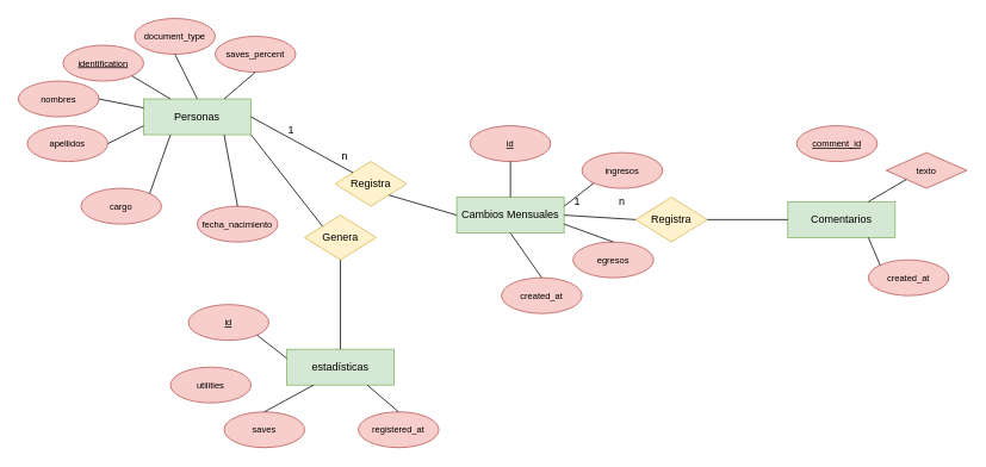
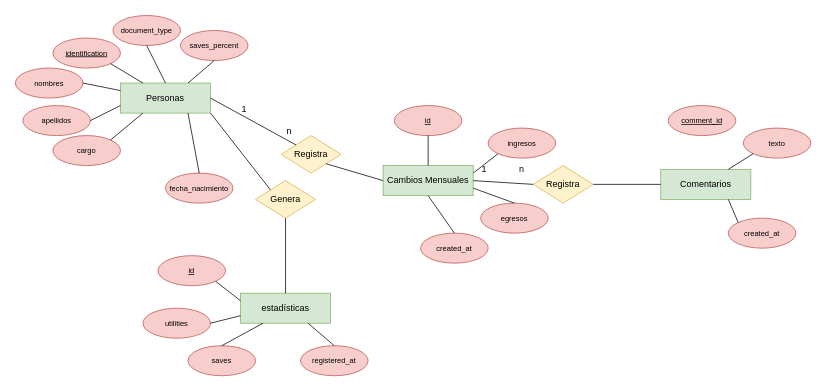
  <mxCell id="0" />
  <mxCell id="1" parent="0" />
  <mxCell id="2" value="Personas" style="rounded=0;whiteSpace=wrap;html=1;fillColor=#d5e8d4;strokeColor=#82b366;" parent="1" vertex="1"><mxGeometry x="160" y="110" width="120" height="40" as="geometry" /></mxCell>
  <mxCell id="3" value="&lt;font size=&quot;1&quot;&gt;document_type&lt;/font&gt;" style="ellipse;whiteSpace=wrap;html=1;fillColor=#f8cecc;strokeColor=#b85450;" parent="1" vertex="1"><mxGeometry x="150" y="20" width="90" height="40" as="geometry" /></mxCell>
  <mxCell id="4" value="&lt;font size=&quot;1&quot;&gt;&lt;u&gt;identification&lt;/u&gt;&lt;/font&gt;" style="ellipse;whiteSpace=wrap;html=1;fillColor=#f8cecc;strokeColor=#b85450;" parent="1" vertex="1"><mxGeometry x="70" y="50" width="90" height="40" as="geometry" /></mxCell>
  <mxCell id="5" value="&lt;font size=&quot;1&quot;&gt;nombres&lt;/font&gt;" style="ellipse;whiteSpace=wrap;html=1;fillColor=#f8cecc;strokeColor=#b85450;" parent="1" vertex="1"><mxGeometry x="20" y="90" width="90" height="40" as="geometry" /></mxCell>
  <mxCell id="6" value="&lt;font size=&quot;1&quot;&gt;apellidos&lt;/font&gt;" style="ellipse;whiteSpace=wrap;html=1;fillColor=#f8cecc;strokeColor=#b85450;" parent="1" vertex="1"><mxGeometry x="30" y="140" width="90" height="40" as="geometry" /></mxCell>
- <mxCell id="7" value="&lt;font size=&quot;1&quot;&gt;cargo&lt;/font&gt;" style="ellipse;whiteSpace=wrap;html=1;fillColor=#f8cecc;strokeColor=#b85450;" parent="1" vertex="1"><mxGeometry x="90" y="210" width="90" height="40" as="geometry" /></mxCell>
+ <mxCell id="7" value="&lt;font size=&quot;1&quot;&gt;cargo&lt;/font&gt;" style="ellipse;whiteSpace=wrap;html=1;fillColor=#f8cecc;strokeColor=#b85450;" parent="1" vertex="1"><mxGeometry x="70" y="180" width="90" height="40" as="geometry" /></mxCell>
  <mxCell id="8" value="&lt;font size=&quot;1&quot;&gt;fecha_nacimiento&lt;/font&gt;" style="ellipse;whiteSpace=wrap;html=1;fillColor=#f8cecc;strokeColor=#b85450;" parent="1" vertex="1"><mxGeometry x="220" y="230" width="90" height="40" as="geometry" /></mxCell>
  <mxCell id="9" value="&lt;font size=&quot;1&quot;&gt;saves_percent&lt;/font&gt;" style="ellipse;whiteSpace=wrap;html=1;fillColor=#f8cecc;strokeColor=#b85450;" parent="1" vertex="1"><mxGeometry x="240" y="40" width="90" height="40" as="geometry" /></mxCell>
  <mxCell id="10" value="" style="endArrow=none;html=1;rounded=0;entryX=0.75;entryY=1;entryDx=0;entryDy=0;exitX=0.5;exitY=0;exitDx=0;exitDy=0;" parent="1" source="8" target="2" edge="1"><mxGeometry width="50" height="50" relative="1" as="geometry"><mxPoint x="310" y="220" as="sourcePoint" /><mxPoint x="360" y="170" as="targetPoint" /></mxGeometry></mxCell>
  <mxCell id="11" value="" style="endArrow=none;html=1;rounded=0;entryX=1;entryY=0.5;entryDx=0;entryDy=0;exitX=0;exitY=0.75;exitDx=0;exitDy=0;" parent="1" source="2" target="6" edge="1"><mxGeometry width="50" height="50" relative="1" as="geometry"><mxPoint x="320" y="230" as="sourcePoint" /><mxPoint x="370" y="180" as="targetPoint" /></mxGeometry></mxCell>
  <mxCell id="12" value="" style="endArrow=none;html=1;rounded=0;entryX=1;entryY=0.5;entryDx=0;entryDy=0;exitX=0;exitY=0.25;exitDx=0;exitDy=0;" parent="1" source="2" target="5" edge="1"><mxGeometry width="50" height="50" relative="1" as="geometry"><mxPoint x="330" y="240" as="sourcePoint" /><mxPoint x="380" y="190" as="targetPoint" /></mxGeometry></mxCell>
  <mxCell id="13" value="" style="endArrow=none;html=1;rounded=0;entryX=1;entryY=1;entryDx=0;entryDy=0;exitX=0.25;exitY=0;exitDx=0;exitDy=0;" parent="1" source="2" target="4" edge="1"><mxGeometry width="50" height="50" relative="1" as="geometry"><mxPoint x="340" y="250" as="sourcePoint" /><mxPoint x="390" y="200" as="targetPoint" /></mxGeometry></mxCell>
  <mxCell id="14" value="" style="endArrow=none;html=1;rounded=0;entryX=0.5;entryY=1;entryDx=0;entryDy=0;exitX=0.5;exitY=0;exitDx=0;exitDy=0;" parent="1" source="2" target="3" edge="1"><mxGeometry width="50" height="50" relative="1" as="geometry"><mxPoint x="350" y="260" as="sourcePoint" /><mxPoint x="400" y="210" as="targetPoint" /></mxGeometry></mxCell>
  <mxCell id="15" value="" style="endArrow=none;html=1;rounded=0;entryX=0.5;entryY=1;entryDx=0;entryDy=0;exitX=0.75;exitY=0;exitDx=0;exitDy=0;" parent="1" source="2" target="9" edge="1"><mxGeometry width="50" height="50" relative="1" as="geometry"><mxPoint x="360" y="270" as="sourcePoint" /><mxPoint x="410" y="220" as="targetPoint" /></mxGeometry></mxCell>
  <mxCell id="16" value="" style="endArrow=none;html=1;rounded=0;entryX=0.25;entryY=1;entryDx=0;entryDy=0;exitX=1;exitY=0;exitDx=0;exitDy=0;" parent="1" source="7" target="2" edge="1"><mxGeometry width="50" height="50" relative="1" as="geometry"><mxPoint x="330" y="240" as="sourcePoint" /><mxPoint x="380" y="190" as="targetPoint" /></mxGeometry></mxCell>
  <mxCell id="17" value="Cambios Mensuales" style="rounded=0;whiteSpace=wrap;html=1;fillColor=#d5e8d4;strokeColor=#82b366;" parent="1" vertex="1"><mxGeometry x="510" y="220" width="120" height="40" as="geometry" /></mxCell>
  <mxCell id="18" value="Registra" style="rhombus;whiteSpace=wrap;html=1;fillColor=#fff2cc;strokeColor=#d6b656;" parent="1" vertex="1"><mxGeometry x="374" y="180" width="80" height="50" as="geometry" /></mxCell>
  <mxCell id="19" value="" style="endArrow=none;html=1;rounded=0;entryX=1;entryY=0.5;entryDx=0;entryDy=0;exitX=0;exitY=0;exitDx=0;exitDy=0;" parent="1" source="18" target="2" edge="1"><mxGeometry width="50" height="50" relative="1" as="geometry"><mxPoint x="400" y="320" as="sourcePoint" /><mxPoint x="450" y="270" as="targetPoint" /></mxGeometry></mxCell>
  <mxCell id="20" value="" style="endArrow=none;html=1;rounded=0;entryX=0;entryY=0.5;entryDx=0;entryDy=0;exitX=1;exitY=1;exitDx=0;exitDy=0;" parent="1" source="18" target="17" edge="1"><mxGeometry width="50" height="50" relative="1" as="geometry"><mxPoint x="400" y="330" as="sourcePoint" /><mxPoint x="450" y="280" as="targetPoint" /></mxGeometry></mxCell>
  <mxCell id="21" value="1" style="text;html=1;strokeColor=none;fillColor=none;align=center;verticalAlign=middle;whiteSpace=wrap;rounded=0;" parent="1" vertex="1"><mxGeometry x="310" y="130" width="30" height="30" as="geometry" /></mxCell>
  <mxCell id="22" value="n" style="text;html=1;strokeColor=none;fillColor=none;align=center;verticalAlign=middle;whiteSpace=wrap;rounded=0;" parent="1" vertex="1"><mxGeometry x="370" y="160" width="30" height="30" as="geometry" /></mxCell>
  <mxCell id="23" value="&lt;font size=&quot;1&quot;&gt;&lt;u&gt;id&lt;/u&gt;&lt;/font&gt;" style="ellipse;whiteSpace=wrap;html=1;fillColor=#f8cecc;strokeColor=#b85450;" parent="1" vertex="1"><mxGeometry x="525" y="140" width="90" height="40" as="geometry" /></mxCell>
  <mxCell id="24" value="&lt;font size=&quot;1&quot;&gt;ingresos&lt;/font&gt;" style="ellipse;whiteSpace=wrap;html=1;fillColor=#f8cecc;strokeColor=#b85450;" parent="1" vertex="1"><mxGeometry x="650" y="170" width="90" height="40" as="geometry" /></mxCell>
  <mxCell id="25" value="&lt;font size=&quot;1&quot;&gt;egresos&lt;/font&gt;" style="ellipse;whiteSpace=wrap;html=1;fillColor=#f8cecc;strokeColor=#b85450;" parent="1" vertex="1"><mxGeometry x="640" y="270" width="90" height="40" as="geometry" /></mxCell>
  <mxCell id="26" value="&lt;font size=&quot;1&quot;&gt;created_at&lt;/font&gt;" style="ellipse;whiteSpace=wrap;html=1;fillColor=#f8cecc;strokeColor=#b85450;" parent="1" vertex="1"><mxGeometry x="560" y="310" width="90" height="40" as="geometry" /></mxCell>
  <mxCell id="27" value="" style="endArrow=none;html=1;rounded=0;entryX=0.5;entryY=1;entryDx=0;entryDy=0;exitX=0.5;exitY=0;exitDx=0;exitDy=0;" parent="1" source="17" target="23" edge="1"><mxGeometry width="50" height="50" relative="1" as="geometry"><mxPoint x="360" y="330" as="sourcePoint" /><mxPoint x="410" y="280" as="targetPoint" /></mxGeometry></mxCell>
  <mxCell id="28" value="" style="endArrow=none;html=1;rounded=0;entryX=0;entryY=1;entryDx=0;entryDy=0;exitX=1;exitY=0.25;exitDx=0;exitDy=0;" parent="1" source="17" target="24" edge="1"><mxGeometry width="50" height="50" relative="1" as="geometry"><mxPoint x="370" y="340" as="sourcePoint" /><mxPoint x="420" y="290" as="targetPoint" /></mxGeometry></mxCell>
  <mxCell id="29" value="" style="endArrow=none;html=1;rounded=0;entryX=0.5;entryY=0;entryDx=0;entryDy=0;exitX=1;exitY=0.75;exitDx=0;exitDy=0;" parent="1" source="17" target="25" edge="1"><mxGeometry width="50" height="50" relative="1" as="geometry"><mxPoint x="380" y="350" as="sourcePoint" /><mxPoint x="430" y="300" as="targetPoint" /></mxGeometry></mxCell>
  <mxCell id="30" value="" style="endArrow=none;html=1;rounded=0;entryX=0.5;entryY=1;entryDx=0;entryDy=0;exitX=0.5;exitY=0;exitDx=0;exitDy=0;" parent="1" source="26" target="17" edge="1"><mxGeometry width="50" height="50" relative="1" as="geometry"><mxPoint x="390" y="360" as="sourcePoint" /><mxPoint x="440" y="310" as="targetPoint" /></mxGeometry></mxCell>
  <mxCell id="31" value="Comentarios" style="rounded=0;whiteSpace=wrap;html=1;fillColor=#d5e8d4;strokeColor=#82b366;" parent="1" vertex="1"><mxGeometry x="880" y="225" width="120" height="40" as="geometry" /></mxCell>
  <mxCell id="32" value="Registra" style="rhombus;whiteSpace=wrap;html=1;fillColor=#fff2cc;strokeColor=#d6b656;" parent="1" vertex="1"><mxGeometry x="710" y="220" width="80" height="50" as="geometry" /></mxCell>
  <mxCell id="33" value="&lt;font size=&quot;1&quot;&gt;&lt;u&gt;comment_id&lt;/u&gt;&lt;/font&gt;" style="ellipse;whiteSpace=wrap;html=1;fillColor=#f8cecc;strokeColor=#b85450;" parent="1" vertex="1"><mxGeometry x="890" y="140" width="90" height="40" as="geometry" /></mxCell>
- <mxCell id="34" value="&lt;font size=&quot;1&quot;&gt;texto&lt;/font&gt;" style="rhombus;whiteSpace=wrap;html=1;fillColor=#f8cecc;strokeColor=#b85450;" parent="1" vertex="1"><mxGeometry x="990" y="170" width="90" height="40" as="geometry" /></mxCell>
+ <mxCell id="34" value="&lt;font size=&quot;1&quot;&gt;texto&lt;/font&gt;" style="ellipse;whiteSpace=wrap;html=1;fillColor=#f8cecc;strokeColor=#b85450;" parent="1" vertex="1"><mxGeometry x="990" y="170" width="90" height="40" as="geometry" /></mxCell>
  <mxCell id="35" value="&lt;font size=&quot;1&quot;&gt;created_at&lt;/font&gt;" style="ellipse;whiteSpace=wrap;html=1;fillColor=#f8cecc;strokeColor=#b85450;" parent="1" vertex="1"><mxGeometry x="970" y="290" width="90" height="40" as="geometry" /></mxCell>
  <mxCell id="36" value="" style="endArrow=none;html=1;rounded=0;exitX=1;exitY=0.5;exitDx=0;exitDy=0;entryX=0;entryY=0.5;entryDx=0;entryDy=0;" parent="1" source="17" target="32" edge="1"><mxGeometry width="50" height="50" relative="1" as="geometry"><mxPoint x="770" y="360" as="sourcePoint" /><mxPoint x="820" y="310" as="targetPoint" /></mxGeometry></mxCell>
  <mxCell id="37" value="" style="endArrow=none;html=1;rounded=0;entryX=0;entryY=0;entryDx=0;entryDy=0;exitX=0.75;exitY=1;exitDx=0;exitDy=0;" parent="1" source="31" target="35" edge="1"><mxGeometry width="50" height="50" relative="1" as="geometry"><mxPoint x="780" y="370" as="sourcePoint" /><mxPoint x="830" y="320" as="targetPoint" /></mxGeometry></mxCell>
  <mxCell id="38" value="" style="endArrow=none;html=1;rounded=0;entryX=0;entryY=1;entryDx=0;entryDy=0;exitX=0.75;exitY=0;exitDx=0;exitDy=0;" parent="1" source="31" target="34" edge="1"><mxGeometry width="50" height="50" relative="1" as="geometry"><mxPoint x="790" y="380" as="sourcePoint" /><mxPoint x="840" y="330" as="targetPoint" /></mxGeometry></mxCell>
  <mxCell id="39" value="" style="endArrow=none;html=1;rounded=0;entryX=0;entryY=0.5;entryDx=0;entryDy=0;exitX=1;exitY=0.5;exitDx=0;exitDy=0;" parent="1" source="32" target="31" edge="1"><mxGeometry width="50" height="50" relative="1" as="geometry"><mxPoint x="780" y="370" as="sourcePoint" /><mxPoint x="830" y="320" as="targetPoint" /></mxGeometry></mxCell>
  <mxCell id="40" value="1" style="text;html=1;strokeColor=none;fillColor=none;align=center;verticalAlign=middle;whiteSpace=wrap;rounded=0;" parent="1" vertex="1"><mxGeometry x="630" y="210" width="30" height="30" as="geometry" /></mxCell>
  <mxCell id="41" value="n" style="text;html=1;strokeColor=none;fillColor=none;align=center;verticalAlign=middle;whiteSpace=wrap;rounded=0;" parent="1" vertex="1"><mxGeometry x="680" y="210" width="30" height="30" as="geometry" /></mxCell>
  <mxCell id="42" value="estadísticas" style="rounded=0;whiteSpace=wrap;html=1;fillColor=#d5e8d4;strokeColor=#82b366;" parent="1" vertex="1"><mxGeometry x="320" y="390" width="120" height="40" as="geometry" /></mxCell>
  <mxCell id="43" value="Genera" style="rhombus;whiteSpace=wrap;html=1;fillColor=#fff2cc;strokeColor=#d6b656;" parent="1" vertex="1"><mxGeometry x="340" y="240" width="80" height="50" as="geometry" /></mxCell>
  <mxCell id="44" value="" style="endArrow=none;html=1;rounded=0;entryX=0.5;entryY=1;entryDx=0;entryDy=0;exitX=0.5;exitY=0;exitDx=0;exitDy=0;" parent="1" source="42" target="43" edge="1"><mxGeometry width="50" height="50" relative="1" as="geometry"><mxPoint x="200" y="350" as="sourcePoint" /><mxPoint x="250" y="300" as="targetPoint" /></mxGeometry></mxCell>
  <mxCell id="45" value="" style="endArrow=none;html=1;rounded=0;entryX=1;entryY=1;entryDx=0;entryDy=0;exitX=0;exitY=0;exitDx=0;exitDy=0;" parent="1" source="43" target="2" edge="1"><mxGeometry width="50" height="50" relative="1" as="geometry"><mxPoint x="210" y="360" as="sourcePoint" /><mxPoint x="260" y="310" as="targetPoint" /></mxGeometry></mxCell>
  <mxCell id="46" value="&lt;font size=&quot;1&quot;&gt;&lt;u&gt;id&lt;/u&gt;&lt;/font&gt;" style="ellipse;whiteSpace=wrap;html=1;fillColor=#f8cecc;strokeColor=#b85450;" parent="1" vertex="1"><mxGeometry x="210" y="340" width="90" height="40" as="geometry" /></mxCell>
  <mxCell id="47" value="&lt;font size=&quot;1&quot;&gt;utilities&lt;/font&gt;" style="ellipse;whiteSpace=wrap;html=1;fillColor=#f8cecc;strokeColor=#b85450;" parent="1" vertex="1"><mxGeometry x="190" y="410" width="90" height="40" as="geometry" /></mxCell>
  <mxCell id="48" value="&lt;font size=&quot;1&quot;&gt;saves&lt;/font&gt;" style="ellipse;whiteSpace=wrap;html=1;fillColor=#f8cecc;strokeColor=#b85450;" parent="1" vertex="1"><mxGeometry x="250" y="460" width="90" height="40" as="geometry" /></mxCell>
  <mxCell id="49" value="&lt;font size=&quot;1&quot;&gt;registered_at&lt;/font&gt;" style="ellipse;whiteSpace=wrap;html=1;fillColor=#f8cecc;strokeColor=#b85450;" parent="1" vertex="1"><mxGeometry x="400" y="460" width="90" height="40" as="geometry" /></mxCell>
  <mxCell id="50" value="" style="endArrow=none;html=1;rounded=0;exitX=1;exitY=1;exitDx=0;exitDy=0;entryX=0;entryY=0.25;entryDx=0;entryDy=0;" parent="1" source="46" target="42" edge="1"><mxGeometry width="50" height="50" relative="1" as="geometry"><mxPoint x="560" y="470" as="sourcePoint" /><mxPoint x="610" y="420" as="targetPoint" /></mxGeometry></mxCell>
+ <mxCell id="51" value="" style="endArrow=none;html=1;rounded=0;exitX=1;exitY=0.5;exitDx=0;exitDy=0;entryX=0;entryY=0.75;entryDx=0;entryDy=0;" parent="1" source="47" target="42" edge="1"><mxGeometry width="50" height="50" relative="1" as="geometry"><mxPoint x="570" y="480" as="sourcePoint" /><mxPoint x="620" y="430" as="targetPoint" /></mxGeometry></mxCell>
  <mxCell id="52" value="" style="endArrow=none;html=1;rounded=0;entryX=0.25;entryY=1;entryDx=0;entryDy=0;exitX=0.5;exitY=0;exitDx=0;exitDy=0;" parent="1" source="48" target="42" edge="1"><mxGeometry width="50" height="50" relative="1" as="geometry"><mxPoint x="580" y="490" as="sourcePoint" /><mxPoint x="630" y="440" as="targetPoint" /></mxGeometry></mxCell>
  <mxCell id="53" value="" style="endArrow=none;html=1;rounded=0;entryX=0.75;entryY=1;entryDx=0;entryDy=0;exitX=0.5;exitY=0;exitDx=0;exitDy=0;" parent="1" source="49" target="42" edge="1"><mxGeometry width="50" height="50" relative="1" as="geometry"><mxPoint x="590" y="500" as="sourcePoint" /><mxPoint x="640" y="450" as="targetPoint" /></mxGeometry></mxCell>
